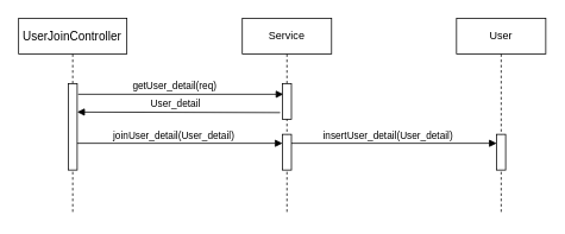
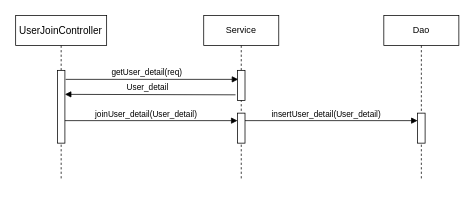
  <mxCell id="0" />
  <mxCell id="1" parent="0" />
- <mxCell id="2" value="User" style="shape=umlLifeline;perimeter=lifelinePerimeter;whiteSpace=wrap;html=1;container=1;collapsible=0;recursiveResize=0;outlineConnect=0;" vertex="1" parent="1"><mxGeometry x="511" y="20" width="100" height="220" as="geometry" /></mxCell>
+ <mxCell id="2" value="Dao" style="shape=umlLifeline;perimeter=lifelinePerimeter;whiteSpace=wrap;html=1;container=1;collapsible=0;recursiveResize=0;outlineConnect=0;" vertex="1" parent="1"><mxGeometry x="511" y="20" width="100" height="220" as="geometry" /></mxCell>
  <mxCell id="3" value="" style="html=1;points=[];perimeter=orthogonalPerimeter;" vertex="1" parent="2"><mxGeometry x="45" y="130" width="10" height="40" as="geometry" /></mxCell>
  <mxCell id="4" value="Service" style="shape=umlLifeline;perimeter=lifelinePerimeter;whiteSpace=wrap;html=1;container=1;collapsible=0;recursiveResize=0;outlineConnect=0;" vertex="1" parent="1"><mxGeometry x="271" y="20" width="100" height="220" as="geometry" /></mxCell>
  <mxCell id="5" value="" style="html=1;points=[];perimeter=orthogonalPerimeter;" vertex="1" parent="4"><mxGeometry x="45" y="130" width="10" height="40" as="geometry" /></mxCell>
  <mxCell id="6" value="&lt;span style=&quot;font-size: 10pt ; font-family: &amp;#34;arial&amp;#34;&quot;&gt;UserJoinController&lt;/span&gt;" style="shape=umlLifeline;perimeter=lifelinePerimeter;whiteSpace=wrap;html=1;container=1;collapsible=0;recursiveResize=0;outlineConnect=0;" vertex="1" parent="1"><mxGeometry x="20.38" y="20" width="121.25" height="220" as="geometry" /></mxCell>
  <mxCell id="7" value="" style="html=1;points=[];perimeter=orthogonalPerimeter;" vertex="1" parent="1"><mxGeometry x="76" y="93" width="10" height="97" as="geometry" /></mxCell>
  <mxCell id="8" value="getUser_detail(req)" style="html=1;verticalAlign=bottom;endArrow=block;" edge="1" parent="1"><mxGeometry x="-0.058" width="80" relative="1" as="geometry"><mxPoint x="87" y="105" as="sourcePoint" /><mxPoint x="317" y="105" as="targetPoint" /><mxPoint as="offset" /></mxGeometry></mxCell>
  <mxCell id="9" value="" style="html=1;points=[];perimeter=orthogonalPerimeter;" vertex="1" parent="1"><mxGeometry x="316" y="93" width="10" height="40" as="geometry" /></mxCell>
  <mxCell id="10" value="insertUser_detail(User_detail)" style="html=1;verticalAlign=bottom;endArrow=block;" edge="1" parent="1"><mxGeometry x="-0.058" width="80" relative="1" as="geometry"><mxPoint x="326" y="160" as="sourcePoint" /><mxPoint x="556" y="160" as="targetPoint" /><mxPoint as="offset" /></mxGeometry></mxCell>
  <mxCell id="11" value="User_detail" style="html=1;verticalAlign=bottom;endArrow=block;exitX=-0.162;exitY=0.94;exitDx=0;exitDy=0;exitPerimeter=0;" edge="1" parent="1"><mxGeometry x="0.033" width="80" relative="1" as="geometry"><mxPoint x="313.38" y="125.6" as="sourcePoint" /><mxPoint x="86" y="125" as="targetPoint" /><mxPoint as="offset" /></mxGeometry></mxCell>
  <mxCell id="12" value="joinUser_detail(User_detail)" style="html=1;verticalAlign=bottom;endArrow=block;" edge="1" parent="1"><mxGeometry x="-0.058" width="80" relative="1" as="geometry"><mxPoint x="86" y="160" as="sourcePoint" /><mxPoint x="316" y="160" as="targetPoint" /><mxPoint as="offset" /></mxGeometry></mxCell>
